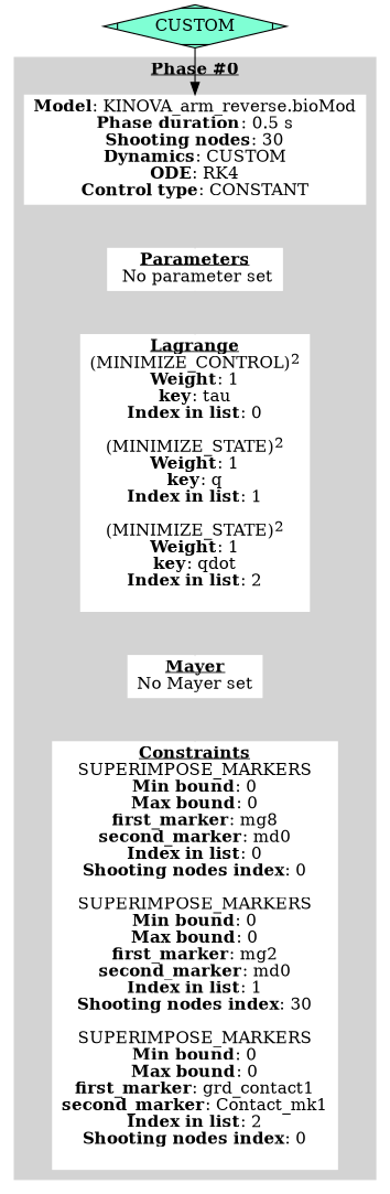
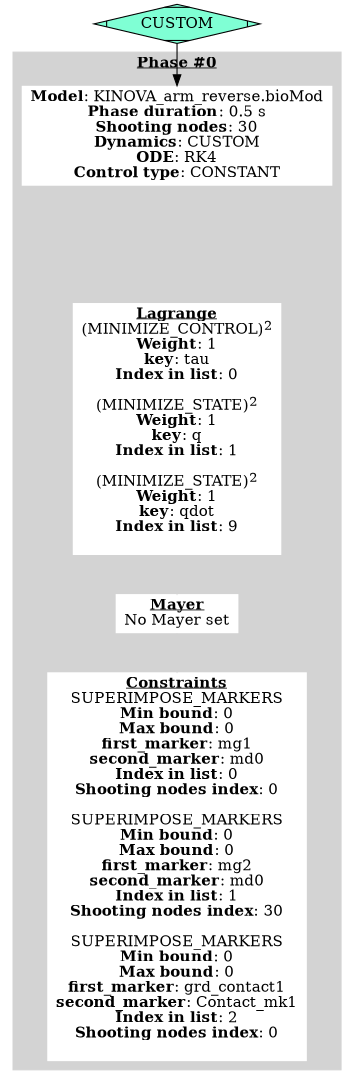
  digraph {
    fontname="DejaVu Serif"
    node [color=white fontname="DejaVu Serif" shape=plaintext style=filled]
    edge [color=lightgrey fontname="DejaVu Serif"]
    n1 [label=<<b>Model</b>: KINOVA_arm_reverse.bioMod<br/><b>Phase duration</b>: 0.5 s<br/><b>Shooting nodes</b>: 30<br/><b>Dynamics</b>: CUSTOM<br/><b>ODE</b>: RK4<br/><b>Control type</b>: CONSTANT>]
-   n2 [label=<<u><b>Parameters</b></u><br/> No parameter set>]
-   n3 [label=<<u><b>Lagrange</b></u><br/>(MINIMIZE_CONTROL)<sup>2</sup><br/><b>Weight</b>: 1<br/><b>key</b>: tau<br/><b>Index in list</b>: 0<br/><br/>(MINIMIZE_STATE)<sup>2</sup><br/><b>Weight</b>: 1<br/><b>key</b>: q<br/><b>Index in list</b>: 1<br/><br/>(MINIMIZE_STATE)<sup>2</sup><br/><b>Weight</b>: 1<br/><b>key</b>: qdot<br/><b>Index in list</b>: 2<br/><br/>>]
+   n3 [label=<<u><b>Lagrange</b></u><br/>(MINIMIZE_CONTROL)<sup>2</sup><br/><b>Weight</b>: 1<br/><b>key</b>: tau<br/><b>Index in list</b>: 0<br/><br/>(MINIMIZE_STATE)<sup>2</sup><br/><b>Weight</b>: 1<br/><b>key</b>: q<br/><b>Index in list</b>: 1<br/><br/>(MINIMIZE_STATE)<sup>2</sup><br/><b>Weight</b>: 1<br/><b>key</b>: qdot<br/><b>Index in list</b>: 9<br/><br/>>]
    n4 [label=<<u><b>Mayer</b></u><br/>No Mayer set>]
-   n5 [label=<<u><b>Constraints</b></u><br/>SUPERIMPOSE_MARKERS<br/><b>Min bound</b>: 0<br/><b>Max bound</b>: 0<br/><b>first_marker</b>: mg8<br/><b>second_marker</b>: md0<br/><b>Index in list</b>: 0<br/><b>Shooting nodes index</b>: 0<br/><br/>SUPERIMPOSE_MARKERS<br/><b>Min bound</b>: 0<br/><b>Max bound</b>: 0<br/><b>first_marker</b>: mg2<br/><b>second_marker</b>: md0<br/><b>Index in list</b>: 1<br/><b>Shooting nodes index</b>: 30<br/><br/>SUPERIMPOSE_MARKERS<br/><b>Min bound</b>: 0<br/><b>Max bound</b>: 0<br/><b>first_marker</b>: grd_contact1<br/><b>second_marker</b>: Contact_mk1<br/><b>Index in list</b>: 2<br/><b>Shooting nodes index</b>: 0<br/><br/>>]
+   n5 [label=<<u><b>Constraints</b></u><br/>SUPERIMPOSE_MARKERS<br/><b>Min bound</b>: 0<br/><b>Max bound</b>: 0<br/><b>first_marker</b>: mg1<br/><b>second_marker</b>: md0<br/><b>Index in list</b>: 0<br/><b>Shooting nodes index</b>: 0<br/><br/>SUPERIMPOSE_MARKERS<br/><b>Min bound</b>: 0<br/><b>Max bound</b>: 0<br/><b>first_marker</b>: mg2<br/><b>second_marker</b>: md0<br/><b>Index in list</b>: 1<br/><b>Shooting nodes index</b>: 30<br/><br/>SUPERIMPOSE_MARKERS<br/><b>Min bound</b>: 0<br/><b>Max bound</b>: 0<br/><b>first_marker</b>: grd_contact1<br/><b>second_marker</b>: Contact_mk1<br/><b>Index in list</b>: 2<br/><b>Shooting nodes index</b>: 0<br/><br/>>]
    n6 [fillcolor=aquamarine label=CUSTOM shape=Mdiamond color=""]
    subgraph cluster_1 {
      color=lightgrey
      label=<<u><b>Phase #0</b></u>>
      style=filled
      n1
-     n2
      n3
      n4
      n5
    }
    subgraph cluster_2 {
      color=invis
      label=<<u><b>Phase transitions</b></u>>
    }
-   n1 -> n2
-   n2 -> n3
    n3 -> n4
    n4 -> n5
    n6 -> n1 [color=""]
  }
